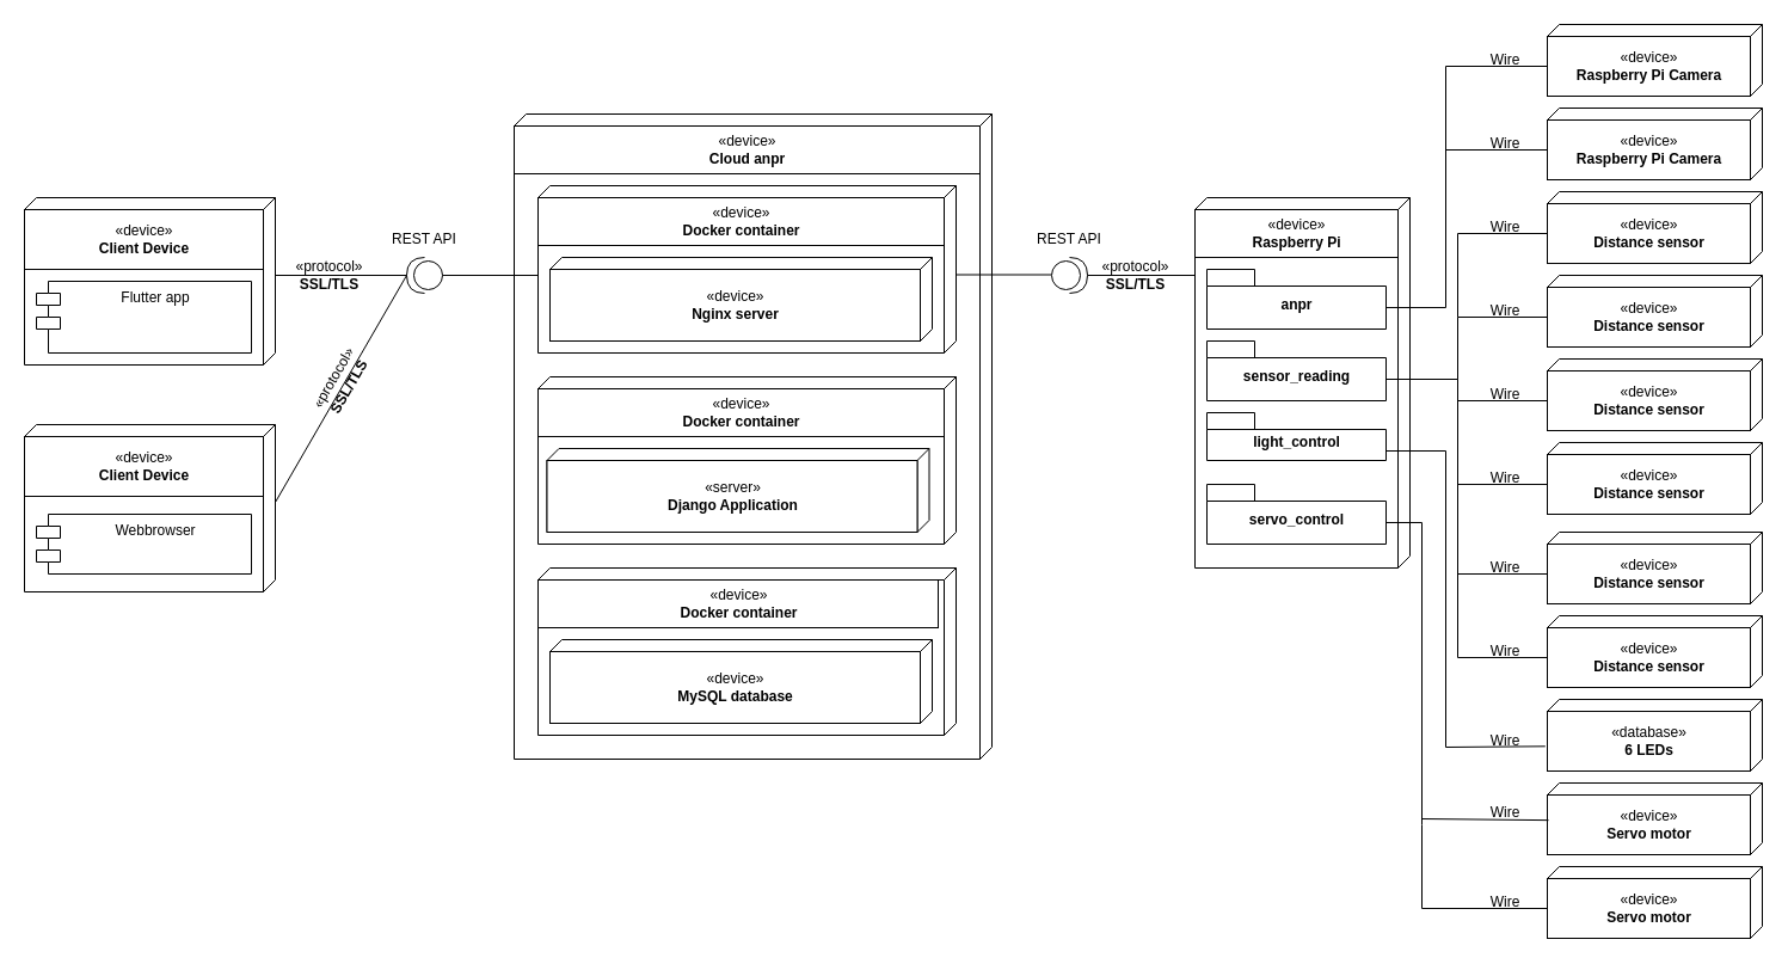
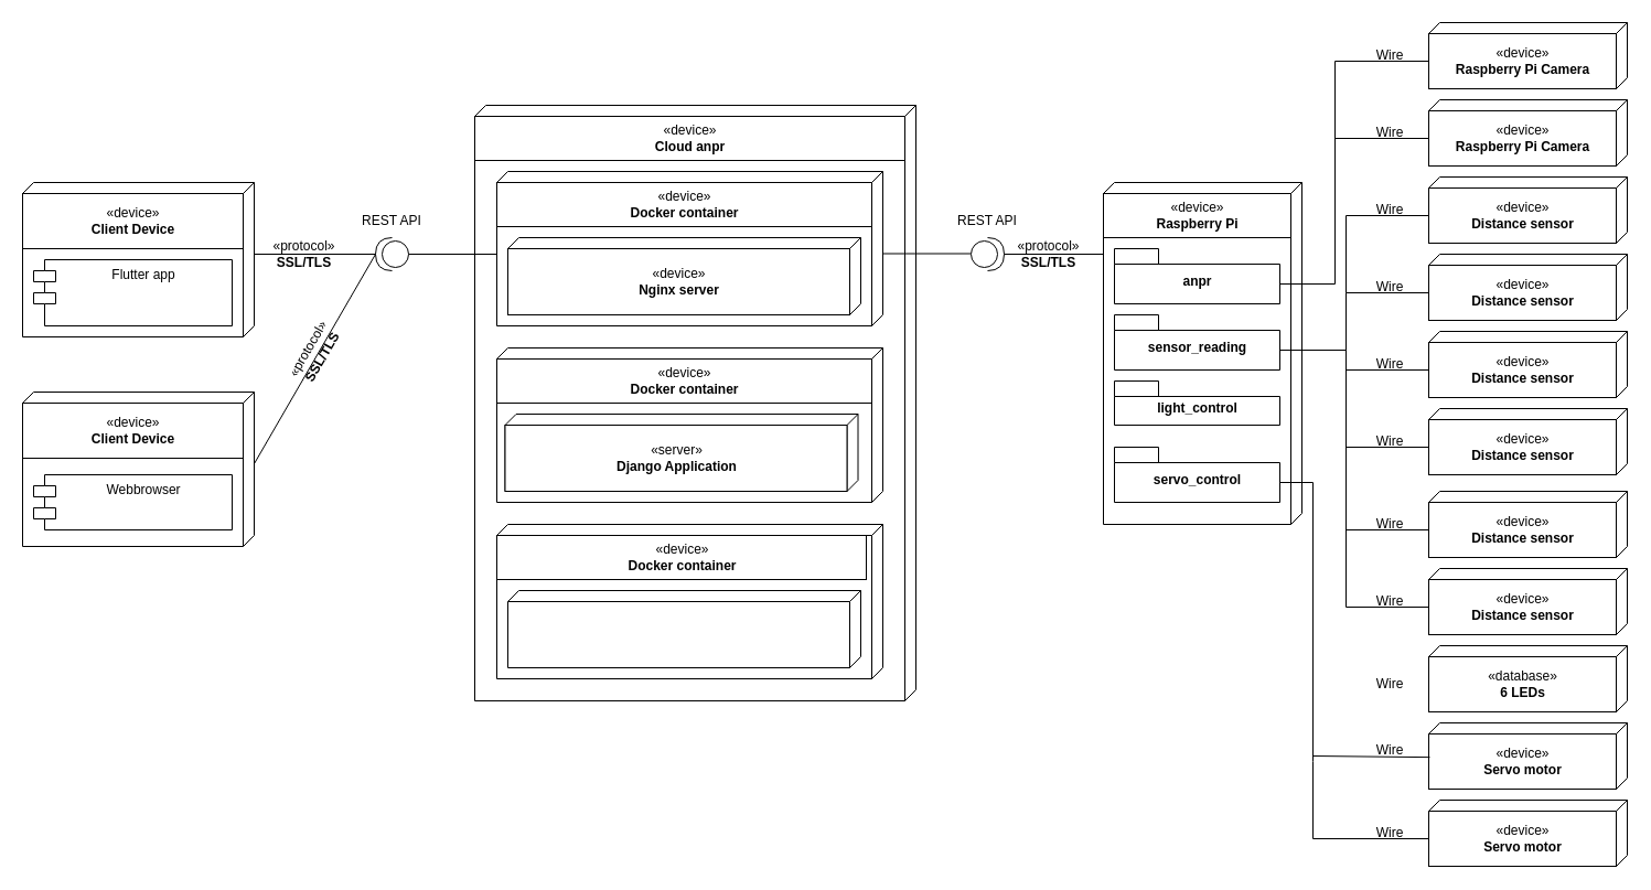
  <mxCell id="0" />
  <mxCell id="1" parent="0" />
  <mxCell id="2" value="«protocol»&lt;br&gt;&lt;b&gt;SSL/TLS&lt;/b&gt;" style="html=1;strokeColor=none;fillColor=none;rotation=0;" parent="1" vertex="1"><mxGeometry x="910" y="210" width="80" height="40" as="geometry" /></mxCell>
  <mxCell id="3" value="" style="verticalAlign=top;align=left;spacingTop=8;spacingLeft=2;spacingRight=12;shape=cube;size=10;direction=south;fontStyle=4;html=1;" parent="1" vertex="1"><mxGeometry x="430" y="95" width="400" height="540" as="geometry" /></mxCell>
  <mxCell id="4" value="" style="verticalAlign=top;align=left;spacingTop=8;spacingLeft=2;spacingRight=12;shape=cube;size=10;direction=south;fontStyle=4;html=1;" parent="1" vertex="1"><mxGeometry x="450" y="155" width="350" height="140" as="geometry" /></mxCell>
  <mxCell id="5" value="" style="verticalAlign=top;align=left;spacingTop=8;spacingLeft=2;spacingRight=12;shape=cube;size=10;direction=south;fontStyle=4;html=1;" parent="1" vertex="1"><mxGeometry x="460" y="215" width="320" height="70" as="geometry" /></mxCell>
  <mxCell id="6" value="«device»&lt;br&gt;&lt;b&gt;Cloud anpr&lt;/b&gt;" style="html=1;strokeColor=default;" parent="1" vertex="1"><mxGeometry x="430" y="105" width="390" height="40" as="geometry" /></mxCell>
  <mxCell id="7" value="«device»&lt;br&gt;&lt;b&gt;Docker container&lt;/b&gt;" style="html=1;strokeColor=default;" parent="1" vertex="1"><mxGeometry x="450" y="165" width="340" height="40" as="geometry" /></mxCell>
  <mxCell id="8" value="«device»&lt;br&gt;&lt;b&gt;Nginx server&lt;/b&gt;" style="html=1;strokeColor=default;" parent="1" vertex="1"><mxGeometry x="460" y="225" width="310" height="60" as="geometry" /></mxCell>
  <mxCell id="9" value="" style="verticalAlign=top;align=left;spacingTop=8;spacingLeft=2;spacingRight=12;shape=cube;size=10;direction=south;fontStyle=4;html=1;" parent="1" vertex="1"><mxGeometry x="450" y="315" width="350" height="140" as="geometry" /></mxCell>
  <mxCell id="10" value="«device»&lt;br&gt;&lt;b&gt;Docker container&lt;/b&gt;" style="html=1;strokeColor=default;" parent="1" vertex="1"><mxGeometry x="450" y="325" width="340" height="40" as="geometry" /></mxCell>
  <mxCell id="11" value="" style="verticalAlign=top;align=left;spacingTop=8;spacingLeft=2;spacingRight=12;shape=cube;size=10;direction=south;fontStyle=4;html=1;" parent="1" vertex="1"><mxGeometry x="450" y="475" width="350" height="140" as="geometry" /></mxCell>
  <mxCell id="12" value="«device»&lt;br&gt;&lt;b&gt;Docker container&lt;/b&gt;" style="html=1;strokeColor=default;" parent="1" vertex="1"><mxGeometry x="450" y="485" width="335" height="40" as="geometry" /></mxCell>
  <mxCell id="13" value="" style="verticalAlign=top;align=left;spacingTop=8;spacingLeft=2;spacingRight=12;shape=cube;size=10;direction=south;fontStyle=4;html=1;strokeColor=default;" parent="1" vertex="1"><mxGeometry x="20" y="165" width="210" height="140" as="geometry" /></mxCell>
  <mxCell id="14" value="«device»&lt;br&gt;&lt;b&gt;Client Device&lt;/b&gt;" style="html=1;strokeColor=default;" parent="1" vertex="1"><mxGeometry x="20" y="175" width="200" height="50" as="geometry" /></mxCell>
  <mxCell id="15" value="Flutter app" style="shape=module;align=left;spacingLeft=20;align=center;verticalAlign=top;strokeColor=default;" parent="1" vertex="1"><mxGeometry x="30" y="235" width="180" height="60" as="geometry" /></mxCell>
  <mxCell id="16" value="" style="verticalAlign=top;align=left;spacingTop=8;spacingLeft=2;spacingRight=12;shape=cube;size=10;direction=south;fontStyle=4;html=1;strokeColor=default;" parent="1" vertex="1"><mxGeometry x="20" y="355" width="210" height="140" as="geometry" /></mxCell>
  <mxCell id="17" value="«device»&lt;br&gt;&lt;b&gt;Client Device&lt;/b&gt;" style="html=1;strokeColor=default;" parent="1" vertex="1"><mxGeometry x="20" y="365" width="200" height="50" as="geometry" /></mxCell>
  <mxCell id="18" value="Webbrowser" style="shape=module;align=left;spacingLeft=20;align=center;verticalAlign=top;strokeColor=default;" parent="1" vertex="1"><mxGeometry x="30" y="430" width="180" height="50" as="geometry" /></mxCell>
  <mxCell id="19" value="" style="verticalAlign=top;align=left;spacingTop=8;spacingLeft=2;spacingRight=12;shape=cube;size=10;direction=south;fontStyle=4;html=1;" parent="1" vertex="1"><mxGeometry x="457.5" y="375" width="320" height="70" as="geometry" /></mxCell>
  <mxCell id="20" value="«server»&lt;br&gt;&lt;b&gt;Django Application&lt;/b&gt;" style="html=1;strokeColor=default;" parent="1" vertex="1"><mxGeometry x="457.5" y="385" width="310" height="60" as="geometry" /></mxCell>
  <mxCell id="21" value="" style="verticalAlign=top;align=left;spacingTop=8;spacingLeft=2;spacingRight=12;shape=cube;size=10;direction=south;fontStyle=4;html=1;" parent="1" vertex="1"><mxGeometry x="460" y="535" width="320" height="70" as="geometry" /></mxCell>
- <mxCell id="22" value="«device»&lt;br&gt;&lt;b&gt;MySQL database&lt;/b&gt;" style="html=1;strokeColor=default;" parent="1" vertex="1"><mxGeometry x="460" y="545" width="310" height="60" as="geometry" /></mxCell>
  <mxCell id="23" value="" style="shape=providedRequiredInterface;html=1;verticalLabelPosition=bottom;sketch=0;strokeColor=default;rotation=-180;" parent="1" vertex="1"><mxGeometry x="340" y="215" width="30" height="30" as="geometry" /></mxCell>
  <mxCell id="24" value="" style="endArrow=none;html=1;rounded=0;exitX=0;exitY=0.5;exitDx=0;exitDy=0;exitPerimeter=0;entryX=0;entryY=0;entryDx=75;entryDy=350;entryPerimeter=0;" parent="1" source="23" target="4" edge="1"><mxGeometry width="50" height="50" relative="1" as="geometry"><mxPoint x="370" y="325" as="sourcePoint" /><mxPoint x="420" y="275" as="targetPoint" /></mxGeometry></mxCell>
  <mxCell id="25" value="" style="endArrow=none;html=1;rounded=0;exitX=0;exitY=0;exitDx=65;exitDy=0;exitPerimeter=0;entryX=1;entryY=0.5;entryDx=0;entryDy=0;entryPerimeter=0;" parent="1" source="13" target="23" edge="1"><mxGeometry width="50" height="50" relative="1" as="geometry"><mxPoint x="430" y="355" as="sourcePoint" /><mxPoint x="480" y="305" as="targetPoint" /></mxGeometry></mxCell>
  <mxCell id="26" value="" style="endArrow=none;html=1;rounded=0;exitX=0;exitY=0;exitDx=65;exitDy=0;exitPerimeter=0;entryX=1;entryY=0.5;entryDx=0;entryDy=0;entryPerimeter=0;" parent="1" source="16" target="23" edge="1"><mxGeometry width="50" height="50" relative="1" as="geometry"><mxPoint x="430" y="315" as="sourcePoint" /><mxPoint x="480" y="265" as="targetPoint" /></mxGeometry></mxCell>
  <mxCell id="27" value="REST API" style="text;html=1;strokeColor=none;fillColor=none;align=center;verticalAlign=middle;whiteSpace=wrap;rounded=0;" parent="1" vertex="1"><mxGeometry x="325" y="185" width="60" height="30" as="geometry" /></mxCell>
  <mxCell id="28" value="«protocol»&lt;br&gt;&lt;b&gt;SSL/TLS&lt;/b&gt;" style="html=1;strokeColor=none;fillColor=none;rotation=-60;" parent="1" vertex="1"><mxGeometry x="230" y="295" width="110" height="50" as="geometry" /></mxCell>
  <mxCell id="29" value="«protocol»&lt;br&gt;&lt;b&gt;SSL/TLS&lt;/b&gt;" style="html=1;strokeColor=none;fillColor=none;rotation=0;" parent="1" vertex="1"><mxGeometry x="220" y="205" width="110" height="50" as="geometry" /></mxCell>
  <mxCell id="30" value="" style="verticalAlign=top;align=left;spacingTop=8;spacingLeft=2;spacingRight=12;shape=cube;size=10;direction=south;fontStyle=4;html=1;strokeColor=default;fillColor=none;" parent="1" vertex="1"><mxGeometry x="1000" y="165" width="180" height="310" as="geometry" /></mxCell>
  <mxCell id="31" value="«device»&lt;br&gt;&lt;b&gt;Raspberry Pi&lt;/b&gt;" style="html=1;strokeColor=default;fillColor=none;" parent="1" vertex="1"><mxGeometry x="1000" y="175" width="170" height="40" as="geometry" /></mxCell>
  <mxCell id="32" value="" style="endArrow=none;html=1;rounded=0;exitX=0;exitY=0.5;exitDx=0;exitDy=0;exitPerimeter=0;entryX=0;entryY=0;entryDx=75;entryDy=350;entryPerimeter=0;" parent="1" edge="1"><mxGeometry width="50" height="50" relative="1" as="geometry"><mxPoint x="800" y="229.5" as="sourcePoint" /><mxPoint x="880" y="229.5" as="targetPoint" /></mxGeometry></mxCell>
  <mxCell id="33" value="" style="shape=providedRequiredInterface;html=1;verticalLabelPosition=bottom;sketch=0;strokeColor=default;rotation=0;" parent="1" vertex="1"><mxGeometry x="880" y="215" width="30" height="30" as="geometry" /></mxCell>
  <mxCell id="34" value="" style="endArrow=none;html=1;rounded=0;entryX=0;entryY=0;entryDx=65;entryDy=180;entryPerimeter=0;exitX=1;exitY=0.5;exitDx=0;exitDy=0;exitPerimeter=0;" parent="1" source="33" target="30" edge="1"><mxGeometry width="50" height="50" relative="1" as="geometry"><mxPoint x="610" y="245" as="sourcePoint" /><mxPoint x="660" y="195" as="targetPoint" /></mxGeometry></mxCell>
  <mxCell id="35" value="anpr" style="shape=folder;fontStyle=1;spacingTop=10;tabWidth=40;tabHeight=14;tabPosition=left;html=1;strokeColor=default;fillColor=none;" parent="1" vertex="1"><mxGeometry x="1010" y="225" width="150" height="50" as="geometry" /></mxCell>
  <mxCell id="36" value="sensor_reading" style="shape=folder;fontStyle=1;spacingTop=10;tabWidth=40;tabHeight=14;tabPosition=left;html=1;strokeColor=default;fillColor=none;" parent="1" vertex="1"><mxGeometry x="1010" y="285" width="150" height="50" as="geometry" /></mxCell>
  <mxCell id="37" value="REST API" style="text;html=1;strokeColor=none;fillColor=none;align=center;verticalAlign=middle;whiteSpace=wrap;rounded=0;" parent="1" vertex="1"><mxGeometry x="865" y="185" width="60" height="30" as="geometry" /></mxCell>
  <mxCell id="38" value="" style="verticalAlign=top;align=left;spacingTop=8;spacingLeft=2;spacingRight=12;shape=cube;size=10;direction=south;fontStyle=4;html=1;strokeColor=default;fillColor=none;" parent="1" vertex="1"><mxGeometry x="1295" y="20" width="180" height="60" as="geometry" /></mxCell>
  <mxCell id="39" value="«device»&lt;br&gt;&lt;b&gt;Raspberry Pi Camera&lt;/b&gt;" style="html=1;strokeColor=default;fillColor=none;" parent="1" vertex="1"><mxGeometry x="1295" y="30" width="170" height="50" as="geometry" /></mxCell>
  <mxCell id="40" value="" style="verticalAlign=top;align=left;spacingTop=8;spacingLeft=2;spacingRight=12;shape=cube;size=10;direction=south;fontStyle=4;html=1;strokeColor=default;fillColor=none;" parent="1" vertex="1"><mxGeometry x="1295" y="90" width="180" height="60" as="geometry" /></mxCell>
  <mxCell id="41" value="«device»&lt;br&gt;&lt;b&gt;Raspberry Pi Camera&lt;/b&gt;" style="html=1;strokeColor=default;fillColor=none;" parent="1" vertex="1"><mxGeometry x="1295" y="100" width="170" height="50" as="geometry" /></mxCell>
  <mxCell id="42" value="" style="verticalAlign=top;align=left;spacingTop=8;spacingLeft=2;spacingRight=12;shape=cube;size=10;direction=south;fontStyle=4;html=1;strokeColor=default;fillColor=none;" parent="1" vertex="1"><mxGeometry x="1295" y="160" width="180" height="60" as="geometry" /></mxCell>
  <mxCell id="43" value="«device»&lt;br&gt;&lt;b&gt;Distance sensor&lt;/b&gt;" style="html=1;strokeColor=default;fillColor=none;" parent="1" vertex="1"><mxGeometry x="1295" y="170" width="170" height="50" as="geometry" /></mxCell>
  <mxCell id="44" value="" style="verticalAlign=top;align=left;spacingTop=8;spacingLeft=2;spacingRight=12;shape=cube;size=10;direction=south;fontStyle=4;html=1;strokeColor=default;fillColor=none;" parent="1" vertex="1"><mxGeometry x="1295" y="230" width="180" height="60" as="geometry" /></mxCell>
  <mxCell id="45" value="«device»&lt;br&gt;&lt;b&gt;Distance sensor&lt;/b&gt;" style="html=1;strokeColor=default;fillColor=none;" parent="1" vertex="1"><mxGeometry x="1295" y="240" width="170" height="50" as="geometry" /></mxCell>
  <mxCell id="46" value="" style="verticalAlign=top;align=left;spacingTop=8;spacingLeft=2;spacingRight=12;shape=cube;size=10;direction=south;fontStyle=4;html=1;strokeColor=default;fillColor=none;" parent="1" vertex="1"><mxGeometry x="1295" y="300" width="180" height="60" as="geometry" /></mxCell>
  <mxCell id="47" value="«device»&lt;br&gt;&lt;b&gt;Distance sensor&lt;/b&gt;" style="html=1;strokeColor=default;fillColor=none;" parent="1" vertex="1"><mxGeometry x="1295" y="310" width="170" height="50" as="geometry" /></mxCell>
  <mxCell id="48" value="" style="verticalAlign=top;align=left;spacingTop=8;spacingLeft=2;spacingRight=12;shape=cube;size=10;direction=south;fontStyle=4;html=1;strokeColor=default;fillColor=none;" parent="1" vertex="1"><mxGeometry x="1295" y="370" width="180" height="60" as="geometry" /></mxCell>
  <mxCell id="49" value="«device»&lt;br&gt;&lt;b&gt;Distance sensor&lt;/b&gt;" style="html=1;strokeColor=default;fillColor=none;" parent="1" vertex="1"><mxGeometry x="1295" y="380" width="170" height="50" as="geometry" /></mxCell>
  <mxCell id="50" value="" style="verticalAlign=top;align=left;spacingTop=8;spacingLeft=2;spacingRight=12;shape=cube;size=10;direction=south;fontStyle=4;html=1;strokeColor=default;fillColor=none;" parent="1" vertex="1"><mxGeometry x="1295" y="445" width="180" height="60" as="geometry" /></mxCell>
  <mxCell id="51" value="«device»&lt;br&gt;&lt;b&gt;Distance sensor&lt;/b&gt;" style="html=1;strokeColor=default;fillColor=none;" parent="1" vertex="1"><mxGeometry x="1295" y="455" width="170" height="50" as="geometry" /></mxCell>
  <mxCell id="52" value="" style="verticalAlign=top;align=left;spacingTop=8;spacingLeft=2;spacingRight=12;shape=cube;size=10;direction=south;fontStyle=4;html=1;strokeColor=default;fillColor=none;" parent="1" vertex="1"><mxGeometry x="1295" y="515" width="180" height="60" as="geometry" /></mxCell>
  <mxCell id="53" value="«device»&lt;br&gt;&lt;b&gt;Distance sensor&lt;/b&gt;" style="html=1;strokeColor=default;fillColor=none;" parent="1" vertex="1"><mxGeometry x="1295" y="525" width="170" height="50" as="geometry" /></mxCell>
  <mxCell id="54" value="light_control" style="shape=folder;fontStyle=1;spacingTop=10;tabWidth=40;tabHeight=14;tabPosition=left;html=1;strokeColor=default;fillColor=none;" parent="1" vertex="1"><mxGeometry x="1010" y="345" width="150" height="40" as="geometry" /></mxCell>
  <mxCell id="55" value="servo_control" style="shape=folder;fontStyle=1;spacingTop=10;tabWidth=40;tabHeight=14;tabPosition=left;html=1;strokeColor=default;fillColor=none;" parent="1" vertex="1"><mxGeometry x="1010" y="405" width="150" height="50" as="geometry" /></mxCell>
  <mxCell id="56" value="" style="verticalAlign=top;align=left;spacingTop=8;spacingLeft=2;spacingRight=12;shape=cube;size=10;direction=south;fontStyle=4;html=1;strokeColor=default;fillColor=none;" parent="1" vertex="1"><mxGeometry x="1295" y="655" width="180" height="60" as="geometry" /></mxCell>
  <mxCell id="57" value="«device»&lt;br&gt;&lt;b&gt;Servo motor&lt;/b&gt;" style="html=1;strokeColor=default;fillColor=none;" parent="1" vertex="1"><mxGeometry x="1295" y="665" width="170" height="50" as="geometry" /></mxCell>
  <mxCell id="58" value="«device»&lt;br&gt;&lt;b&gt;Servo motor&lt;/b&gt;" style="html=1;strokeColor=default;fillColor=none;" parent="1" vertex="1"><mxGeometry x="1295" y="735" width="170" height="50" as="geometry" /></mxCell>
  <mxCell id="59" value="" style="verticalAlign=top;align=left;spacingTop=8;spacingLeft=2;spacingRight=12;shape=cube;size=10;direction=south;fontStyle=4;html=1;strokeColor=default;fillColor=none;" parent="1" vertex="1"><mxGeometry x="1295" y="725" width="180" height="60" as="geometry" /></mxCell>
  <mxCell id="60" value="" style="endArrow=none;html=1;rounded=0;exitX=0;exitY=0;exitDx=150;exitDy=32;exitPerimeter=0;entryX=0;entryY=0;entryDx=35;entryDy=180;entryPerimeter=0;" parent="1" source="55" target="59" edge="1"><mxGeometry width="50" height="50" relative="1" as="geometry"><mxPoint x="1210" y="565" as="sourcePoint" /><mxPoint x="1190" y="437" as="targetPoint" /><Array as="points"><mxPoint x="1190" y="437" /><mxPoint x="1190" y="690" /><mxPoint x="1190" y="760" /></Array></mxGeometry></mxCell>
  <mxCell id="61" value="" style="endArrow=none;html=1;rounded=0;entryX=0.006;entryY=0.423;entryDx=0;entryDy=0;entryPerimeter=0;" parent="1" target="57" edge="1"><mxGeometry width="50" height="50" relative="1" as="geometry"><mxPoint x="1190" y="685" as="sourcePoint" /><mxPoint x="1160" y="525" as="targetPoint" /></mxGeometry></mxCell>
  <mxCell id="62" value="" style="verticalAlign=top;align=left;spacingTop=8;spacingLeft=2;spacingRight=12;shape=cube;size=10;direction=south;fontStyle=4;html=1;strokeColor=default;fillColor=none;" parent="1" vertex="1"><mxGeometry x="1295" y="585" width="180" height="60" as="geometry" /></mxCell>
  <mxCell id="63" value="«database»&lt;br&gt;&lt;b&gt;6 LEDs&lt;/b&gt;" style="html=1;strokeColor=default;fillColor=none;" parent="1" vertex="1"><mxGeometry x="1295" y="595" width="170" height="50" as="geometry" /></mxCell>
- <mxCell id="64" value="" style="endArrow=none;html=1;rounded=0;exitX=-0.01;exitY=0.586;exitDx=0;exitDy=0;exitPerimeter=0;entryX=0;entryY=0;entryDx=150;entryDy=32;entryPerimeter=0;" parent="1" source="63" target="54" edge="1"><mxGeometry width="50" height="50" relative="1" as="geometry"><mxPoint x="1260" y="555" as="sourcePoint" /><mxPoint x="1310" y="505" as="targetPoint" /><Array as="points"><mxPoint x="1210" y="625" /><mxPoint x="1210" y="377" /></Array></mxGeometry></mxCell>
  <mxCell id="65" value="" style="endArrow=none;html=1;rounded=0;exitX=0;exitY=0;exitDx=150;exitDy=32;exitPerimeter=0;entryX=0;entryY=0.5;entryDx=0;entryDy=0;" parent="1" source="36" target="53" edge="1"><mxGeometry width="50" height="50" relative="1" as="geometry"><mxPoint x="1210" y="465" as="sourcePoint" /><mxPoint x="1260" y="415" as="targetPoint" /><Array as="points"><mxPoint x="1220" y="317" /><mxPoint x="1220" y="550" /></Array></mxGeometry></mxCell>
  <mxCell id="66" value="" style="endArrow=none;html=1;rounded=0;entryX=0;entryY=0.5;entryDx=0;entryDy=0;" parent="1" target="51" edge="1"><mxGeometry width="50" height="50" relative="1" as="geometry"><mxPoint x="1220" y="480" as="sourcePoint" /><mxPoint x="1260" y="415" as="targetPoint" /></mxGeometry></mxCell>
  <mxCell id="67" value="" style="endArrow=none;html=1;rounded=0;entryX=0;entryY=0.5;entryDx=0;entryDy=0;" parent="1" target="49" edge="1"><mxGeometry width="50" height="50" relative="1" as="geometry"><mxPoint x="1220" y="405" as="sourcePoint" /><mxPoint x="1250" y="365" as="targetPoint" /></mxGeometry></mxCell>
  <mxCell id="68" value="" style="endArrow=none;html=1;rounded=0;entryX=0;entryY=0.5;entryDx=0;entryDy=0;" parent="1" target="47" edge="1"><mxGeometry width="50" height="50" relative="1" as="geometry"><mxPoint x="1220" y="335" as="sourcePoint" /><mxPoint x="1230" y="375" as="targetPoint" /></mxGeometry></mxCell>
  <mxCell id="69" value="" style="endArrow=none;html=1;rounded=0;entryX=0;entryY=0.5;entryDx=0;entryDy=0;exitX=0;exitY=0;exitDx=150;exitDy=32;exitPerimeter=0;" parent="1" source="36" target="45" edge="1"><mxGeometry width="50" height="50" relative="1" as="geometry"><mxPoint x="1220" y="315" as="sourcePoint" /><mxPoint x="1210" y="245" as="targetPoint" /><Array as="points"><mxPoint x="1220" y="317" /><mxPoint x="1220" y="265" /></Array></mxGeometry></mxCell>
  <mxCell id="70" value="" style="endArrow=none;html=1;rounded=0;entryX=0;entryY=0.5;entryDx=0;entryDy=0;" parent="1" target="43" edge="1"><mxGeometry width="50" height="50" relative="1" as="geometry"><mxPoint x="1220" y="265" as="sourcePoint" /><mxPoint x="1220" y="135" as="targetPoint" /><Array as="points"><mxPoint x="1220" y="195" /></Array></mxGeometry></mxCell>
  <mxCell id="71" value="" style="endArrow=none;html=1;rounded=0;exitX=0;exitY=0;exitDx=150;exitDy=32;exitPerimeter=0;entryX=0;entryY=0.5;entryDx=0;entryDy=0;" parent="1" source="35" target="39" edge="1"><mxGeometry width="50" height="50" relative="1" as="geometry"><mxPoint x="1160" y="235" as="sourcePoint" /><mxPoint x="1210" y="185" as="targetPoint" /><Array as="points"><mxPoint x="1210" y="257" /><mxPoint x="1210" y="55" /></Array></mxGeometry></mxCell>
  <mxCell id="72" value="" style="endArrow=none;html=1;rounded=0;entryX=0;entryY=0.5;entryDx=0;entryDy=0;" parent="1" target="41" edge="1"><mxGeometry width="50" height="50" relative="1" as="geometry"><mxPoint x="1210" y="125" as="sourcePoint" /><mxPoint x="1180" y="195" as="targetPoint" /></mxGeometry></mxCell>
  <mxCell id="73" value="Wire" style="text;html=1;strokeColor=none;fillColor=none;align=center;verticalAlign=middle;whiteSpace=wrap;rounded=0;" parent="1" vertex="1"><mxGeometry x="1230" y="35" width="60" height="30" as="geometry" /></mxCell>
  <mxCell id="74" value="Wire" style="text;html=1;strokeColor=none;fillColor=none;align=center;verticalAlign=middle;whiteSpace=wrap;rounded=0;" parent="1" vertex="1"><mxGeometry x="1230" y="105" width="60" height="30" as="geometry" /></mxCell>
  <mxCell id="75" value="Wire" style="text;html=1;strokeColor=none;fillColor=none;align=center;verticalAlign=middle;whiteSpace=wrap;rounded=0;" parent="1" vertex="1"><mxGeometry x="1230" y="175" width="60" height="30" as="geometry" /></mxCell>
  <mxCell id="76" value="Wire" style="text;html=1;strokeColor=none;fillColor=none;align=center;verticalAlign=middle;whiteSpace=wrap;rounded=0;" parent="1" vertex="1"><mxGeometry x="1230" y="245" width="60" height="30" as="geometry" /></mxCell>
  <mxCell id="77" value="Wire" style="text;html=1;strokeColor=none;fillColor=none;align=center;verticalAlign=middle;whiteSpace=wrap;rounded=0;" parent="1" vertex="1"><mxGeometry x="1230" y="315" width="60" height="30" as="geometry" /></mxCell>
  <mxCell id="78" value="Wire" style="text;html=1;strokeColor=none;fillColor=none;align=center;verticalAlign=middle;whiteSpace=wrap;rounded=0;" parent="1" vertex="1"><mxGeometry x="1230" y="385" width="60" height="30" as="geometry" /></mxCell>
  <mxCell id="79" value="Wire" style="text;html=1;strokeColor=none;fillColor=none;align=center;verticalAlign=middle;whiteSpace=wrap;rounded=0;" parent="1" vertex="1"><mxGeometry x="1230" y="460" width="60" height="30" as="geometry" /></mxCell>
  <mxCell id="80" value="Wire" style="text;html=1;strokeColor=none;fillColor=none;align=center;verticalAlign=middle;whiteSpace=wrap;rounded=0;" parent="1" vertex="1"><mxGeometry x="1230" y="530" width="60" height="30" as="geometry" /></mxCell>
  <mxCell id="81" value="Wire" style="text;html=1;strokeColor=none;fillColor=none;align=center;verticalAlign=middle;whiteSpace=wrap;rounded=0;" parent="1" vertex="1"><mxGeometry x="1230" y="605" width="60" height="30" as="geometry" /></mxCell>
  <mxCell id="82" value="Wire" style="text;html=1;strokeColor=none;fillColor=none;align=center;verticalAlign=middle;whiteSpace=wrap;rounded=0;" parent="1" vertex="1"><mxGeometry x="1230" y="665" width="60" height="30" as="geometry" /></mxCell>
  <mxCell id="83" value="Wire" style="text;html=1;strokeColor=none;fillColor=none;align=center;verticalAlign=middle;whiteSpace=wrap;rounded=0;" parent="1" vertex="1"><mxGeometry x="1230" y="740" width="60" height="30" as="geometry" /></mxCell>
